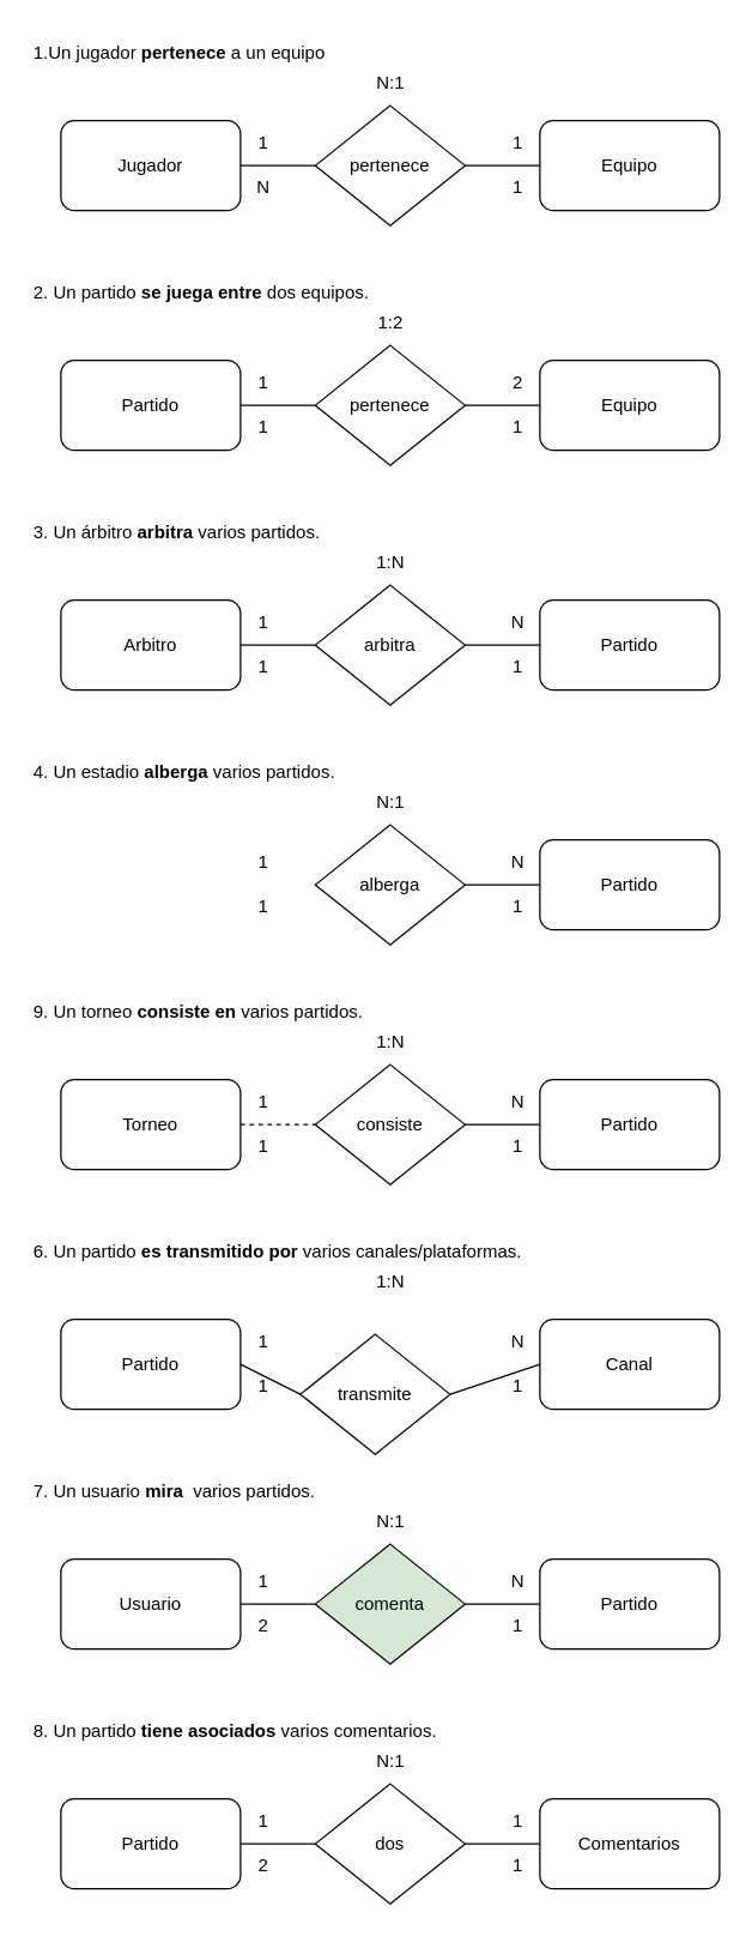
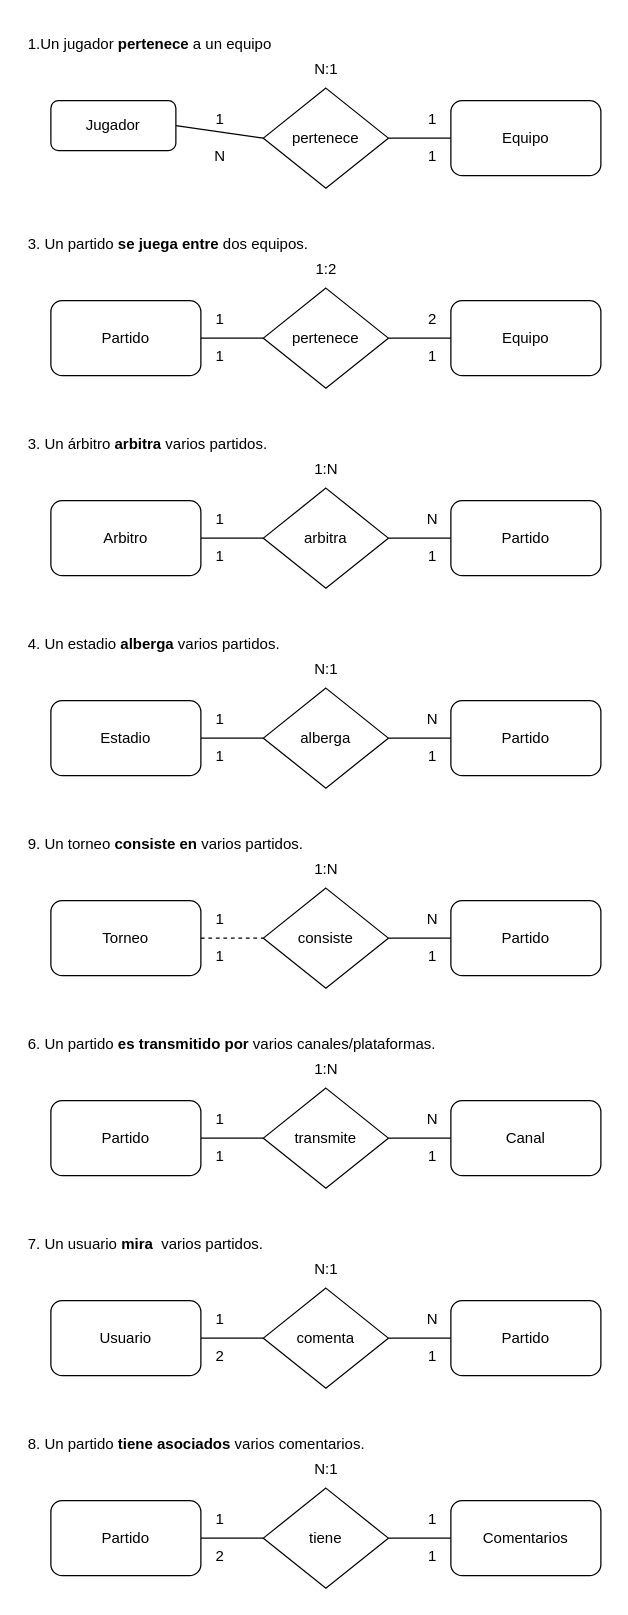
  <mxCell id="0" />
  <mxCell id="1" parent="0" />
  <mxCell id="2" value="&lt;div align=&quot;left&quot;&gt;1.Un jugador &lt;b&gt;pertenece&lt;/b&gt; a un equipo&lt;/div&gt;" style="text;html=1;align=left;verticalAlign=middle;resizable=0;points=[];autosize=1;strokeColor=none;fillColor=none;" vertex="1" parent="1"><mxGeometry x="20" y="20" width="220" height="30" as="geometry" /></mxCell>
  <mxCell id="3" value="pertenece" style="rhombus;whiteSpace=wrap;html=1;" vertex="1" parent="1"><mxGeometry x="210" y="70" width="100" height="80" as="geometry" /></mxCell>
  <mxCell id="4" style="edgeStyle=none;rounded=0;orthogonalLoop=1;jettySize=auto;html=1;exitX=1;exitY=0.5;exitDx=0;exitDy=0;entryX=0;entryY=0.5;entryDx=0;entryDy=0;endArrow=none;endFill=0;" edge="1" parent="1" source="5" target="3"><mxGeometry relative="1" as="geometry" /></mxCell>
- <mxCell id="5" value="Jugador" style="rounded=1;whiteSpace=wrap;html=1;" vertex="1" parent="1"><mxGeometry x="40" y="80" width="120" height="60" as="geometry" /></mxCell>
+ <mxCell id="5" value="Jugador" style="rounded=1;whiteSpace=wrap;html=1;" vertex="1" parent="1"><mxGeometry x="40" y="80" width="100" height="40" as="geometry" /></mxCell>
  <mxCell id="6" style="edgeStyle=none;rounded=0;orthogonalLoop=1;jettySize=auto;html=1;exitX=0;exitY=0.5;exitDx=0;exitDy=0;entryX=1;entryY=0.5;entryDx=0;entryDy=0;endArrow=none;endFill=0;" edge="1" parent="1" source="7" target="3"><mxGeometry relative="1" as="geometry" /></mxCell>
  <mxCell id="7" value="&lt;div&gt;Equipo&lt;/div&gt;" style="rounded=1;whiteSpace=wrap;html=1;strokeColor=default;gradientColor=none;shadow=0;" vertex="1" parent="1"><mxGeometry x="360" y="80" width="120" height="60" as="geometry" /></mxCell>
  <mxCell id="8" value="N:1" style="text;html=1;align=center;verticalAlign=middle;resizable=0;points=[];autosize=1;strokeColor=none;fillColor=none;" vertex="1" parent="1"><mxGeometry x="240" y="40" width="40" height="30" as="geometry" /></mxCell>
  <mxCell id="9" value="1" style="text;html=1;align=center;verticalAlign=middle;resizable=0;points=[];autosize=1;strokeColor=none;fillColor=none;" vertex="1" parent="1"><mxGeometry x="160" y="80" width="30" height="30" as="geometry" /></mxCell>
  <mxCell id="10" value="N" style="text;html=1;align=center;verticalAlign=middle;resizable=0;points=[];autosize=1;strokeColor=none;fillColor=none;" vertex="1" parent="1"><mxGeometry x="160" y="110" width="30" height="30" as="geometry" /></mxCell>
  <mxCell id="11" value="1" style="text;html=1;align=center;verticalAlign=middle;resizable=0;points=[];autosize=1;strokeColor=none;fillColor=none;" vertex="1" parent="1"><mxGeometry x="330" y="80" width="30" height="30" as="geometry" /></mxCell>
  <mxCell id="12" value="1" style="text;html=1;align=center;verticalAlign=middle;resizable=0;points=[];autosize=1;strokeColor=none;fillColor=none;" vertex="1" parent="1"><mxGeometry x="330" y="110" width="30" height="30" as="geometry" /></mxCell>
- <mxCell id="13" value="2. Un partido &lt;strong&gt;se juega entre&lt;/strong&gt; dos equipos." style="text;html=1;align=left;verticalAlign=middle;resizable=0;points=[];autosize=1;strokeColor=none;fillColor=none;" vertex="1" parent="1"><mxGeometry x="20" y="180" width="250" height="30" as="geometry" /></mxCell>
+ <mxCell id="13" value="3. Un partido &lt;strong&gt;se juega entre&lt;/strong&gt; dos equipos." style="text;html=1;align=left;verticalAlign=middle;resizable=0;points=[];autosize=1;strokeColor=none;fillColor=none;" vertex="1" parent="1"><mxGeometry x="20" y="180" width="250" height="30" as="geometry" /></mxCell>
  <mxCell id="14" value="Partido" style="rounded=1;whiteSpace=wrap;html=1;" vertex="1" parent="1"><mxGeometry x="40" y="240" width="120" height="60" as="geometry" /></mxCell>
  <mxCell id="15" value="Equipo" style="rounded=1;whiteSpace=wrap;html=1;" vertex="1" parent="1"><mxGeometry x="360" y="240" width="120" height="60" as="geometry" /></mxCell>
  <mxCell id="16" value="3. Un árbitro &lt;strong&gt;arbitra&lt;/strong&gt; varios partidos." style="text;html=1;align=left;verticalAlign=middle;resizable=0;points=[];autosize=1;strokeColor=none;fillColor=none;" vertex="1" parent="1"><mxGeometry x="20" y="340" width="210" height="30" as="geometry" /></mxCell>
  <mxCell id="17" value="arbitra" style="rhombus;whiteSpace=wrap;html=1;" vertex="1" parent="1"><mxGeometry x="210" y="390" width="100" height="80" as="geometry" /></mxCell>
  <mxCell id="18" style="edgeStyle=none;rounded=0;orthogonalLoop=1;jettySize=auto;html=1;exitX=1;exitY=0.5;exitDx=0;exitDy=0;entryX=0;entryY=0.5;entryDx=0;entryDy=0;endArrow=none;endFill=0;" edge="1" source="19" target="17" parent="1"><mxGeometry relative="1" as="geometry" /></mxCell>
  <mxCell id="19" value="Arbitro" style="rounded=1;whiteSpace=wrap;html=1;" vertex="1" parent="1"><mxGeometry x="40" y="400" width="120" height="60" as="geometry" /></mxCell>
  <mxCell id="20" style="edgeStyle=none;rounded=0;orthogonalLoop=1;jettySize=auto;html=1;exitX=0;exitY=0.5;exitDx=0;exitDy=0;entryX=1;entryY=0.5;entryDx=0;entryDy=0;endArrow=none;endFill=0;" edge="1" source="21" target="17" parent="1"><mxGeometry relative="1" as="geometry" /></mxCell>
  <mxCell id="21" value="Partido" style="rounded=1;whiteSpace=wrap;html=1;" vertex="1" parent="1"><mxGeometry x="360" y="400" width="120" height="60" as="geometry" /></mxCell>
  <mxCell id="22" value="1:N" style="text;html=1;align=center;verticalAlign=middle;resizable=0;points=[];autosize=1;strokeColor=none;fillColor=none;" vertex="1" parent="1"><mxGeometry x="240" y="360" width="40" height="30" as="geometry" /></mxCell>
  <mxCell id="23" value="1" style="text;html=1;align=center;verticalAlign=middle;resizable=0;points=[];autosize=1;strokeColor=none;fillColor=none;" vertex="1" parent="1"><mxGeometry x="160" y="400" width="30" height="30" as="geometry" /></mxCell>
  <mxCell id="24" value="1" style="text;html=1;align=center;verticalAlign=middle;resizable=0;points=[];autosize=1;strokeColor=none;fillColor=none;" vertex="1" parent="1"><mxGeometry x="160" y="430" width="30" height="30" as="geometry" /></mxCell>
  <mxCell id="25" value="N" style="text;html=1;align=center;verticalAlign=middle;resizable=0;points=[];autosize=1;strokeColor=none;fillColor=none;" vertex="1" parent="1"><mxGeometry x="330" y="400" width="30" height="30" as="geometry" /></mxCell>
  <mxCell id="26" value="1" style="text;html=1;align=center;verticalAlign=middle;resizable=0;points=[];autosize=1;strokeColor=none;fillColor=none;" vertex="1" parent="1"><mxGeometry x="330" y="430" width="30" height="30" as="geometry" /></mxCell>
  <mxCell id="27" value="4. Un estadio &lt;strong&gt;alberga&lt;/strong&gt; varios partidos." style="text;html=1;align=left;verticalAlign=middle;resizable=0;points=[];autosize=1;strokeColor=none;fillColor=none;" vertex="1" parent="1"><mxGeometry x="20" y="500" width="220" height="30" as="geometry" /></mxCell>
  <mxCell id="28" value="alberga" style="rhombus;whiteSpace=wrap;html=1;" vertex="1" parent="1"><mxGeometry x="210" y="550" width="100" height="80" as="geometry" /></mxCell>
+ <mxCell id="29" style="edgeStyle=none;rounded=0;orthogonalLoop=1;jettySize=auto;html=1;exitX=1;exitY=0.5;exitDx=0;exitDy=0;entryX=0;entryY=0.5;entryDx=0;entryDy=0;endArrow=none;endFill=0;" edge="1" source="30" target="28" parent="1"><mxGeometry relative="1" as="geometry" /></mxCell>
+ <mxCell id="30" value="Estadio" style="rounded=1;whiteSpace=wrap;html=1;" vertex="1" parent="1"><mxGeometry x="40" y="560" width="120" height="60" as="geometry" /></mxCell>
  <mxCell id="31" style="edgeStyle=none;rounded=0;orthogonalLoop=1;jettySize=auto;html=1;exitX=0;exitY=0.5;exitDx=0;exitDy=0;entryX=1;entryY=0.5;entryDx=0;entryDy=0;endArrow=none;endFill=0;" edge="1" source="32" target="28" parent="1"><mxGeometry relative="1" as="geometry" /></mxCell>
  <mxCell id="32" value="Partido" style="rounded=1;whiteSpace=wrap;html=1;" vertex="1" parent="1"><mxGeometry x="360" y="560" width="120" height="60" as="geometry" /></mxCell>
  <mxCell id="33" value="N:1" style="text;html=1;align=center;verticalAlign=middle;resizable=0;points=[];autosize=1;strokeColor=none;fillColor=none;" vertex="1" parent="1"><mxGeometry x="240" y="520" width="40" height="30" as="geometry" /></mxCell>
  <mxCell id="34" value="1" style="text;html=1;align=center;verticalAlign=middle;resizable=0;points=[];autosize=1;strokeColor=none;fillColor=none;" vertex="1" parent="1"><mxGeometry x="160" y="560" width="30" height="30" as="geometry" /></mxCell>
  <mxCell id="35" value="1" style="text;html=1;align=center;verticalAlign=middle;resizable=0;points=[];autosize=1;strokeColor=none;fillColor=none;" vertex="1" parent="1"><mxGeometry x="160" y="590" width="30" height="30" as="geometry" /></mxCell>
  <mxCell id="36" value="N" style="text;html=1;align=center;verticalAlign=middle;resizable=0;points=[];autosize=1;strokeColor=none;fillColor=none;" vertex="1" parent="1"><mxGeometry x="330" y="560" width="30" height="30" as="geometry" /></mxCell>
  <mxCell id="37" value="1" style="text;html=1;align=center;verticalAlign=middle;resizable=0;points=[];autosize=1;strokeColor=none;fillColor=none;" vertex="1" parent="1"><mxGeometry x="330" y="590" width="30" height="30" as="geometry" /></mxCell>
  <mxCell id="38" value="9. Un torneo &lt;strong&gt;consiste en&lt;/strong&gt; varios partidos." style="text;html=1;align=left;verticalAlign=middle;resizable=0;points=[];autosize=1;strokeColor=none;fillColor=none;" vertex="1" parent="1"><mxGeometry x="20" y="660" width="240" height="30" as="geometry" /></mxCell>
  <mxCell id="39" value="consiste" style="rhombus;whiteSpace=wrap;html=1;" vertex="1" parent="1"><mxGeometry x="210" y="710" width="100" height="80" as="geometry" /></mxCell>
  <mxCell id="40" style="edgeStyle=none;rounded=0;orthogonalLoop=1;jettySize=auto;html=1;exitX=1;exitY=0.5;exitDx=0;exitDy=0;entryX=0;entryY=0.5;entryDx=0;entryDy=0;endArrow=none;endFill=0;dashed=1;" edge="1" source="41" target="39" parent="1"><mxGeometry relative="1" as="geometry" /></mxCell>
  <mxCell id="41" value="Torneo" style="rounded=1;whiteSpace=wrap;html=1;" vertex="1" parent="1"><mxGeometry x="40" y="720" width="120" height="60" as="geometry" /></mxCell>
  <mxCell id="42" style="edgeStyle=none;rounded=0;orthogonalLoop=1;jettySize=auto;html=1;exitX=0;exitY=0.5;exitDx=0;exitDy=0;entryX=1;entryY=0.5;entryDx=0;entryDy=0;endArrow=none;endFill=0;" edge="1" source="43" target="39" parent="1"><mxGeometry relative="1" as="geometry" /></mxCell>
  <mxCell id="43" value="Partido" style="rounded=1;whiteSpace=wrap;html=1;" vertex="1" parent="1"><mxGeometry x="360" y="720" width="120" height="60" as="geometry" /></mxCell>
  <mxCell id="44" value="1:N" style="text;html=1;align=center;verticalAlign=middle;resizable=0;points=[];autosize=1;strokeColor=none;fillColor=none;" vertex="1" parent="1"><mxGeometry x="240" y="680" width="40" height="30" as="geometry" /></mxCell>
  <mxCell id="45" value="1" style="text;html=1;align=center;verticalAlign=middle;resizable=0;points=[];autosize=1;strokeColor=none;fillColor=none;" vertex="1" parent="1"><mxGeometry x="160" y="720" width="30" height="30" as="geometry" /></mxCell>
  <mxCell id="46" value="1" style="text;html=1;align=center;verticalAlign=middle;resizable=0;points=[];autosize=1;strokeColor=none;fillColor=none;" vertex="1" parent="1"><mxGeometry x="160" y="750" width="30" height="30" as="geometry" /></mxCell>
  <mxCell id="47" value="N" style="text;html=1;align=center;verticalAlign=middle;resizable=0;points=[];autosize=1;strokeColor=none;fillColor=none;" vertex="1" parent="1"><mxGeometry x="330" y="720" width="30" height="30" as="geometry" /></mxCell>
  <mxCell id="48" value="1" style="text;html=1;align=center;verticalAlign=middle;resizable=0;points=[];autosize=1;strokeColor=none;fillColor=none;" vertex="1" parent="1"><mxGeometry x="330" y="750" width="30" height="30" as="geometry" /></mxCell>
  <mxCell id="49" value="6. Un partido &lt;strong&gt;es transmitido por&lt;/strong&gt; varios canales/plataformas." style="text;html=1;align=left;verticalAlign=middle;resizable=0;points=[];autosize=1;strokeColor=none;fillColor=none;" vertex="1" parent="1"><mxGeometry x="20" y="820" width="350" height="30" as="geometry" /></mxCell>
- <mxCell id="50" value="transmite" style="rhombus;whiteSpace=wrap;html=1;" vertex="1" parent="1"><mxGeometry x="200" y="890" width="100" height="80" as="geometry" /></mxCell>
+ <mxCell id="50" value="transmite" style="rhombus;whiteSpace=wrap;html=1;" vertex="1" parent="1"><mxGeometry x="210" y="870" width="100" height="80" as="geometry" /></mxCell>
  <mxCell id="51" style="edgeStyle=none;rounded=0;orthogonalLoop=1;jettySize=auto;html=1;exitX=1;exitY=0.5;exitDx=0;exitDy=0;entryX=0;entryY=0.5;entryDx=0;entryDy=0;endArrow=none;endFill=0;" edge="1" source="52" target="50" parent="1"><mxGeometry relative="1" as="geometry" /></mxCell>
  <mxCell id="52" value="Partido" style="rounded=1;whiteSpace=wrap;html=1;" vertex="1" parent="1"><mxGeometry x="40" y="880" width="120" height="60" as="geometry" /></mxCell>
  <mxCell id="53" style="edgeStyle=none;rounded=0;orthogonalLoop=1;jettySize=auto;html=1;exitX=0;exitY=0.5;exitDx=0;exitDy=0;entryX=1;entryY=0.5;entryDx=0;entryDy=0;endArrow=none;endFill=0;" edge="1" source="54" target="50" parent="1"><mxGeometry relative="1" as="geometry" /></mxCell>
  <mxCell id="54" value="Canal" style="rounded=1;whiteSpace=wrap;html=1;" vertex="1" parent="1"><mxGeometry x="360" y="880" width="120" height="60" as="geometry" /></mxCell>
  <mxCell id="55" value="1:N" style="text;html=1;align=center;verticalAlign=middle;resizable=0;points=[];autosize=1;strokeColor=none;fillColor=none;" vertex="1" parent="1"><mxGeometry x="240" y="840" width="40" height="30" as="geometry" /></mxCell>
  <mxCell id="56" value="1" style="text;html=1;align=center;verticalAlign=middle;resizable=0;points=[];autosize=1;strokeColor=none;fillColor=none;" vertex="1" parent="1"><mxGeometry x="160" y="880" width="30" height="30" as="geometry" /></mxCell>
  <mxCell id="57" value="1" style="text;html=1;align=center;verticalAlign=middle;resizable=0;points=[];autosize=1;strokeColor=none;fillColor=none;" vertex="1" parent="1"><mxGeometry x="160" y="910" width="30" height="30" as="geometry" /></mxCell>
  <mxCell id="58" value="N" style="text;html=1;align=center;verticalAlign=middle;resizable=0;points=[];autosize=1;strokeColor=none;fillColor=none;" vertex="1" parent="1"><mxGeometry x="330" y="880" width="30" height="30" as="geometry" /></mxCell>
  <mxCell id="59" value="1" style="text;html=1;align=center;verticalAlign=middle;resizable=0;points=[];autosize=1;strokeColor=none;fillColor=none;" vertex="1" parent="1"><mxGeometry x="330" y="910" width="30" height="30" as="geometry" /></mxCell>
  <mxCell id="60" value="7. Un usuario &lt;b&gt;mira&lt;/b&gt;&amp;nbsp; varios partidos." style="text;html=1;align=left;verticalAlign=middle;resizable=0;points=[];autosize=1;strokeColor=none;fillColor=none;" vertex="1" parent="1"><mxGeometry x="20" y="980" width="210" height="30" as="geometry" /></mxCell>
- <mxCell id="61" value="comenta" style="rhombus;whiteSpace=wrap;html=1;fillColor=#d5e8d4;" vertex="1" parent="1"><mxGeometry x="210" y="1030" width="100" height="80" as="geometry" /></mxCell>
+ <mxCell id="61" value="comenta" style="rhombus;whiteSpace=wrap;html=1;" vertex="1" parent="1"><mxGeometry x="210" y="1030" width="100" height="80" as="geometry" /></mxCell>
  <mxCell id="62" style="edgeStyle=none;rounded=0;orthogonalLoop=1;jettySize=auto;html=1;exitX=1;exitY=0.5;exitDx=0;exitDy=0;entryX=0;entryY=0.5;entryDx=0;entryDy=0;endArrow=none;endFill=0;" edge="1" source="63" target="61" parent="1"><mxGeometry relative="1" as="geometry" /></mxCell>
  <mxCell id="63" value="Usuario" style="rounded=1;whiteSpace=wrap;html=1;" vertex="1" parent="1"><mxGeometry x="40" y="1040" width="120" height="60" as="geometry" /></mxCell>
  <mxCell id="64" style="edgeStyle=none;rounded=0;orthogonalLoop=1;jettySize=auto;html=1;exitX=0;exitY=0.5;exitDx=0;exitDy=0;entryX=1;entryY=0.5;entryDx=0;entryDy=0;endArrow=none;endFill=0;" edge="1" source="65" target="61" parent="1"><mxGeometry relative="1" as="geometry" /></mxCell>
  <mxCell id="65" value="Partido" style="rounded=1;whiteSpace=wrap;html=1;" vertex="1" parent="1"><mxGeometry x="360" y="1040" width="120" height="60" as="geometry" /></mxCell>
  <mxCell id="66" value="N:1" style="text;html=1;align=center;verticalAlign=middle;resizable=0;points=[];autosize=1;strokeColor=none;fillColor=none;" vertex="1" parent="1"><mxGeometry x="240" y="1000" width="40" height="30" as="geometry" /></mxCell>
  <mxCell id="67" value="1" style="text;html=1;align=center;verticalAlign=middle;resizable=0;points=[];autosize=1;strokeColor=none;fillColor=none;" vertex="1" parent="1"><mxGeometry x="160" y="1040" width="30" height="30" as="geometry" /></mxCell>
  <mxCell id="68" value="2" style="text;html=1;align=center;verticalAlign=middle;resizable=0;points=[];autosize=1;strokeColor=none;fillColor=none;" vertex="1" parent="1"><mxGeometry x="160" y="1070" width="30" height="30" as="geometry" /></mxCell>
  <mxCell id="69" value="N" style="text;html=1;align=center;verticalAlign=middle;resizable=0;points=[];autosize=1;strokeColor=none;fillColor=none;" vertex="1" parent="1"><mxGeometry x="330" y="1040" width="30" height="30" as="geometry" /></mxCell>
  <mxCell id="70" value="1" style="text;html=1;align=center;verticalAlign=middle;resizable=0;points=[];autosize=1;strokeColor=none;fillColor=none;" vertex="1" parent="1"><mxGeometry x="330" y="1070" width="30" height="30" as="geometry" /></mxCell>
  <mxCell id="71" value="8. Un partido &lt;strong&gt;tiene asociados&lt;/strong&gt; varios comentarios." style="text;html=1;align=left;verticalAlign=middle;resizable=0;points=[];autosize=1;strokeColor=none;fillColor=none;" vertex="1" parent="1"><mxGeometry x="20" y="1140" width="290" height="30" as="geometry" /></mxCell>
- <mxCell id="72" value="dos" style="rhombus;whiteSpace=wrap;html=1;" vertex="1" parent="1"><mxGeometry x="210" y="1190" width="100" height="80" as="geometry" /></mxCell>
+ <mxCell id="72" value="tiene" style="rhombus;whiteSpace=wrap;html=1;" vertex="1" parent="1"><mxGeometry x="210" y="1190" width="100" height="80" as="geometry" /></mxCell>
  <mxCell id="73" style="edgeStyle=none;rounded=0;orthogonalLoop=1;jettySize=auto;html=1;exitX=1;exitY=0.5;exitDx=0;exitDy=0;entryX=0;entryY=0.5;entryDx=0;entryDy=0;endArrow=none;endFill=0;" edge="1" source="74" target="72" parent="1"><mxGeometry relative="1" as="geometry" /></mxCell>
  <mxCell id="74" value="Partido" style="rounded=1;whiteSpace=wrap;html=1;" vertex="1" parent="1"><mxGeometry x="40" y="1200" width="120" height="60" as="geometry" /></mxCell>
  <mxCell id="75" style="edgeStyle=none;rounded=0;orthogonalLoop=1;jettySize=auto;html=1;exitX=0;exitY=0.5;exitDx=0;exitDy=0;entryX=1;entryY=0.5;entryDx=0;entryDy=0;endArrow=none;endFill=0;" edge="1" source="76" target="72" parent="1"><mxGeometry relative="1" as="geometry" /></mxCell>
  <mxCell id="76" value="Comentarios" style="rounded=1;whiteSpace=wrap;html=1;" vertex="1" parent="1"><mxGeometry x="360" y="1200" width="120" height="60" as="geometry" /></mxCell>
  <mxCell id="77" value="N:1" style="text;html=1;align=center;verticalAlign=middle;resizable=0;points=[];autosize=1;strokeColor=none;fillColor=none;" vertex="1" parent="1"><mxGeometry x="240" y="1160" width="40" height="30" as="geometry" /></mxCell>
  <mxCell id="78" value="1" style="text;html=1;align=center;verticalAlign=middle;resizable=0;points=[];autosize=1;strokeColor=none;fillColor=none;" vertex="1" parent="1"><mxGeometry x="160" y="1200" width="30" height="30" as="geometry" /></mxCell>
  <mxCell id="79" value="2" style="text;html=1;align=center;verticalAlign=middle;resizable=0;points=[];autosize=1;strokeColor=none;fillColor=none;" vertex="1" parent="1"><mxGeometry x="160" y="1230" width="30" height="30" as="geometry" /></mxCell>
  <mxCell id="80" value="1" style="text;html=1;align=center;verticalAlign=middle;resizable=0;points=[];autosize=1;strokeColor=none;fillColor=none;" vertex="1" parent="1"><mxGeometry x="330" y="1200" width="30" height="30" as="geometry" /></mxCell>
  <mxCell id="81" value="1" style="text;html=1;align=center;verticalAlign=middle;resizable=0;points=[];autosize=1;strokeColor=none;fillColor=none;" vertex="1" parent="1"><mxGeometry x="330" y="1230" width="30" height="30" as="geometry" /></mxCell>
  <mxCell id="82" value="pertenece" style="rhombus;whiteSpace=wrap;html=1;" vertex="1" parent="1"><mxGeometry x="210" y="230" width="100" height="80" as="geometry" /></mxCell>
  <mxCell id="83" style="edgeStyle=none;rounded=0;orthogonalLoop=1;jettySize=auto;html=1;exitX=1;exitY=0.5;exitDx=0;exitDy=0;entryX=0;entryY=0.5;entryDx=0;entryDy=0;endArrow=none;endFill=0;" edge="1" target="82" parent="1"><mxGeometry relative="1" as="geometry"><mxPoint x="160" y="270" as="sourcePoint" /></mxGeometry></mxCell>
  <mxCell id="84" style="edgeStyle=none;rounded=0;orthogonalLoop=1;jettySize=auto;html=1;exitX=0;exitY=0.5;exitDx=0;exitDy=0;entryX=1;entryY=0.5;entryDx=0;entryDy=0;endArrow=none;endFill=0;" edge="1" target="82" parent="1"><mxGeometry relative="1" as="geometry"><mxPoint x="360" y="270" as="sourcePoint" /></mxGeometry></mxCell>
  <mxCell id="85" value="1:2" style="text;html=1;align=center;verticalAlign=middle;resizable=0;points=[];autosize=1;strokeColor=none;fillColor=none;" vertex="1" parent="1"><mxGeometry x="240" y="200" width="40" height="30" as="geometry" /></mxCell>
  <mxCell id="86" value="1" style="text;html=1;align=center;verticalAlign=middle;resizable=0;points=[];autosize=1;strokeColor=none;fillColor=none;" vertex="1" parent="1"><mxGeometry x="160" y="240" width="30" height="30" as="geometry" /></mxCell>
  <mxCell id="87" value="1" style="text;html=1;align=center;verticalAlign=middle;resizable=0;points=[];autosize=1;strokeColor=none;fillColor=none;" vertex="1" parent="1"><mxGeometry x="160" y="270" width="30" height="30" as="geometry" /></mxCell>
  <mxCell id="88" value="2" style="text;html=1;align=center;verticalAlign=middle;resizable=0;points=[];autosize=1;strokeColor=none;fillColor=none;" vertex="1" parent="1"><mxGeometry x="330" y="240" width="30" height="30" as="geometry" /></mxCell>
  <mxCell id="89" value="1" style="text;html=1;align=center;verticalAlign=middle;resizable=0;points=[];autosize=1;strokeColor=none;fillColor=none;" vertex="1" parent="1"><mxGeometry x="330" y="270" width="30" height="30" as="geometry" /></mxCell>
